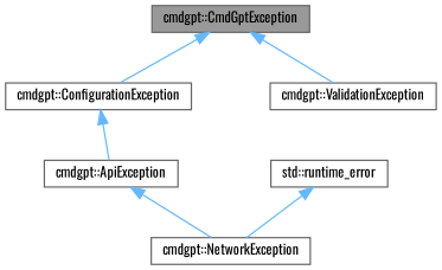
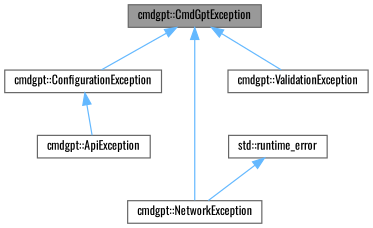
  digraph {
    fontname=Oswald
    rankdir=TB
    node [color=gray40 fillcolor=white fontname=Oswald fontsize=10 shape=box style=filled]
    edge [color=steelblue1 dir=back fontname=Oswald fontsize=10 labelfontname=Helvetica labelfontsize=10 style=solid]
    n1 [fillcolor=grey60 fontcolor=black height=0.2 label="cmdgpt::CmdGptException" width=0.4]
    n2 [height=0.2 label="cmdgpt::ConfigurationException" width=0.4]
    n3 [height=0.2 label="cmdgpt::NetworkException" width=0.4]
    n4 [height=0.2 label="cmdgpt::ValidationException" width=0.4]
    n5 [height=0.2 label="cmdgpt::ApiException" width=0.4]
    n6 [height=0.2 label="std::runtime_error" width=0.4]
    n1 -> n2
-   n5 -> n3
+   n1 -> n3
    n1 -> n4
    n2 -> n5
    n6 -> n3
  }
